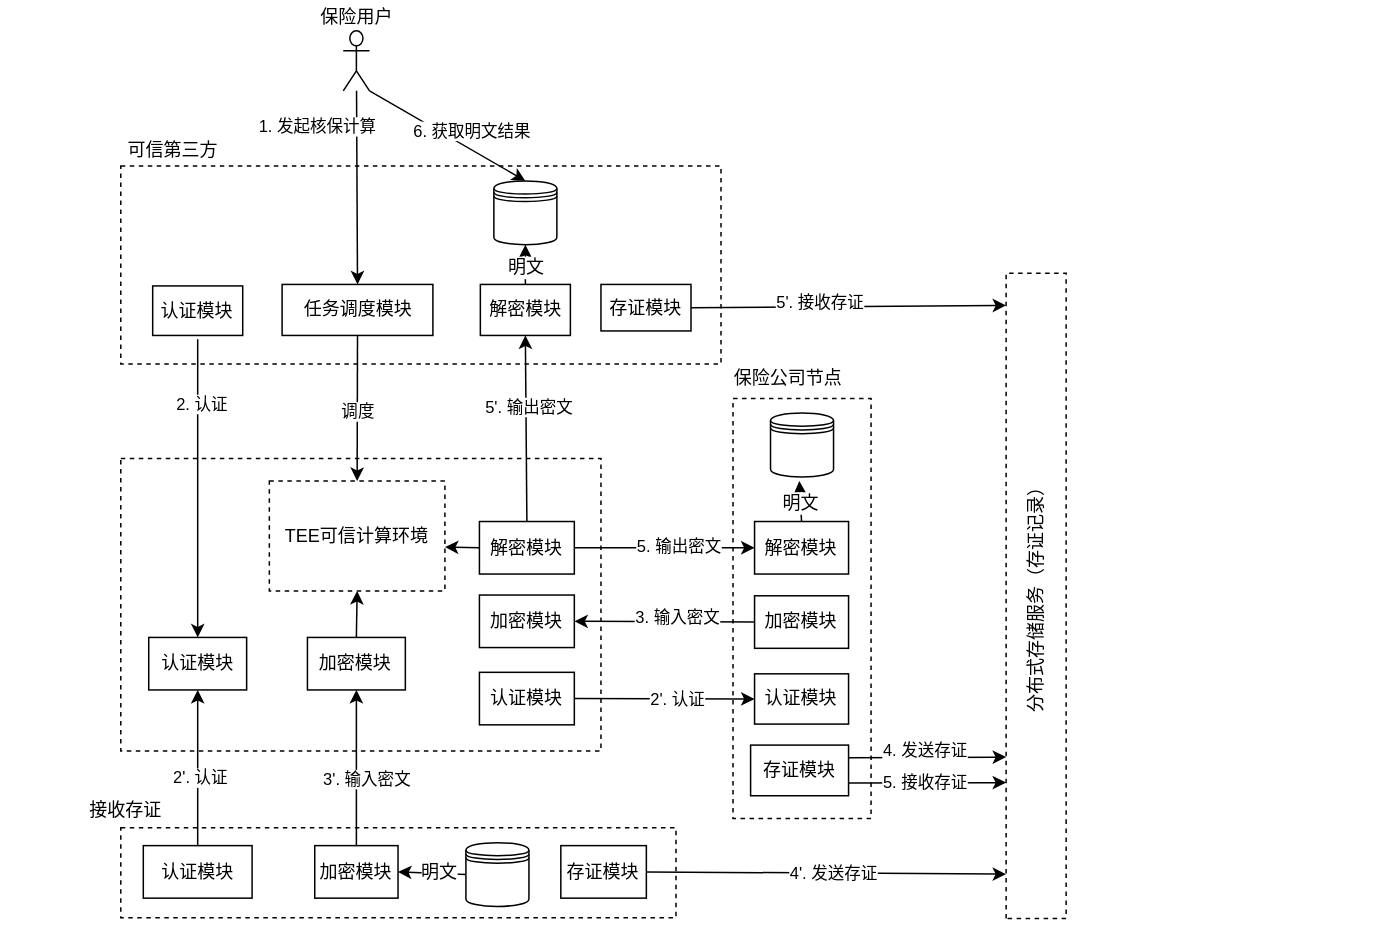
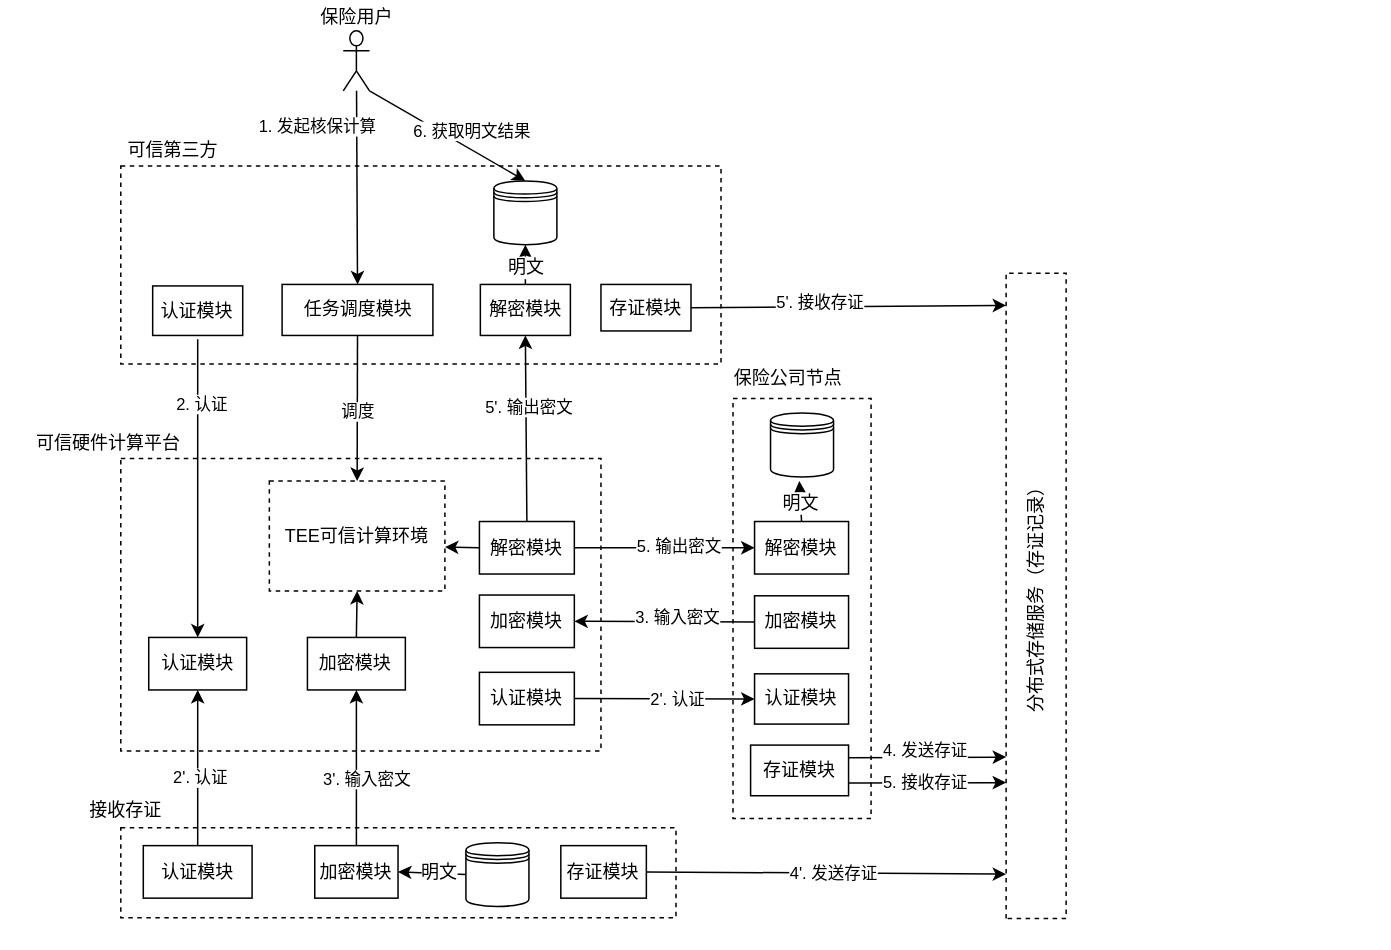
  <mxCell id="0" />
  <mxCell id="1" parent="0" />
  <mxCell id="2" value="" style="rounded=0;whiteSpace=wrap;html=1;dashed=1;" parent="1" vertex="1"><mxGeometry x="80" y="110" width="400" height="132" as="geometry" /></mxCell>
  <mxCell id="3" value="" style="rounded=0;whiteSpace=wrap;html=1;fillColor=none;labelPosition=center;verticalLabelPosition=middle;align=center;verticalAlign=middle;dashed=1;" parent="1" vertex="1"><mxGeometry x="80" y="305" width="320" height="195" as="geometry" /></mxCell>
  <mxCell id="4" value="TEE可信计算环境" style="rounded=0;whiteSpace=wrap;html=1;dashed=1;" parent="1" vertex="1"><mxGeometry x="179" y="320" width="117" height="73.25" as="geometry" /></mxCell>
  <mxCell id="5" value="" style="rounded=0;whiteSpace=wrap;html=1;dashed=1;" parent="1" vertex="1"><mxGeometry x="488" y="265" width="92" height="280" as="geometry" /></mxCell>
  <mxCell id="6" value="" style="rounded=0;whiteSpace=wrap;html=1;dashed=1;" parent="1" vertex="1"><mxGeometry x="80" y="551" width="370" height="60" as="geometry" /></mxCell>
  <mxCell id="7" value="加密模块" style="rounded=0;whiteSpace=wrap;html=1;" parent="1" vertex="1"><mxGeometry x="209.26" y="563" width="55.5" height="35" as="geometry" /></mxCell>
  <mxCell id="8" value="" style="endArrow=classic;html=1;exitX=0.5;exitY=1;exitDx=0;exitDy=0;entryX=0.5;entryY=0;entryDx=0;entryDy=0;" parent="1" source="63" target="4" edge="1"><mxGeometry width="50" height="50" relative="1" as="geometry"><mxPoint x="227.5" y="230" as="sourcePoint" /><mxPoint x="228" y="294" as="targetPoint" /></mxGeometry></mxCell>
  <mxCell id="9" value="调度" style="edgeLabel;html=1;align=center;verticalAlign=middle;resizable=0;points=[];" parent="8" vertex="1" connectable="0"><mxGeometry x="-0.171" y="-2" relative="1" as="geometry"><mxPoint x="2.3" y="10.49" as="offset" /></mxGeometry></mxCell>
  <mxCell id="10" value="" style="endArrow=classic;html=1;entryX=1;entryY=0.5;entryDx=0;entryDy=0;exitX=0;exitY=0.5;exitDx=0;exitDy=0;" parent="1" source="67" target="7" edge="1"><mxGeometry width="50" height="50" relative="1" as="geometry"><mxPoint x="151" y="634.842" as="sourcePoint" /><mxPoint x="116.5" y="481.5" as="targetPoint" /></mxGeometry></mxCell>
  <mxCell id="11" value="明文" style="text;html=1;align=center;verticalAlign=middle;resizable=0;points=[];labelBackgroundColor=#ffffff;" parent="10" vertex="1" connectable="0"><mxGeometry x="-0.142" y="-1" relative="1" as="geometry"><mxPoint as="offset" /></mxGeometry></mxCell>
  <mxCell id="12" value="解密模块" style="rounded=0;whiteSpace=wrap;html=1;" parent="1" vertex="1"><mxGeometry x="502.36" y="347" width="62.64" height="35" as="geometry" /></mxCell>
  <mxCell id="13" value="存证模块" style="rounded=0;whiteSpace=wrap;html=1;fillColor=none;" parent="1" vertex="1"><mxGeometry x="499.72" y="496" width="65.28" height="33.75" as="geometry" /></mxCell>
  <mxCell id="14" value="" style="endArrow=classic;html=1;exitX=0.5;exitY=0;exitDx=0;exitDy=0;" parent="1" source="12" edge="1"><mxGeometry width="50" height="50" relative="1" as="geometry"><mxPoint x="557.5" y="385" as="sourcePoint" /><mxPoint x="532.18" y="320" as="targetPoint" /></mxGeometry></mxCell>
  <mxCell id="15" value="明文" style="text;html=1;align=center;verticalAlign=middle;resizable=0;points=[];labelBackgroundColor=#ffffff;" parent="14" vertex="1" connectable="0"><mxGeometry x="-0.057" relative="1" as="geometry"><mxPoint as="offset" /></mxGeometry></mxCell>
  <mxCell id="16" value="保险公司节点" style="text;html=1;strokeColor=none;fillColor=none;align=center;verticalAlign=middle;whiteSpace=wrap;rounded=0;" parent="1" vertex="1"><mxGeometry x="485" y="242" width="80" height="20" as="geometry" /></mxCell>
  <mxCell id="17" value="分布式存储服务（存证记录）" style="rounded=0;whiteSpace=wrap;html=1;dashed=1;rotation=-90;" parent="1" vertex="1"><mxGeometry x="475" y="376.5" width="430" height="40" as="geometry" /></mxCell>
  <mxCell id="18" value="" style="endArrow=classic;html=1;exitX=1;exitY=0.5;exitDx=0;exitDy=0;" parent="1" source="34" edge="1"><mxGeometry width="50" height="50" relative="1" as="geometry"><mxPoint x="-157.5" y="247.25" as="sourcePoint" /><mxPoint x="670" y="582" as="targetPoint" /></mxGeometry></mxCell>
  <mxCell id="19" value="4'. 发送存证" style="edgeLabel;html=1;align=center;verticalAlign=middle;resizable=0;points=[];" parent="18" vertex="1" connectable="0"><mxGeometry x="0.036" relative="1" as="geometry"><mxPoint as="offset" /></mxGeometry></mxCell>
+ <mxCell id="20" value="可信硬件计算平台" style="text;html=1;strokeColor=none;fillColor=none;align=center;verticalAlign=middle;whiteSpace=wrap;rounded=0;" parent="1" vertex="1"><mxGeometry x="20" y="285" width="104.25" height="20" as="geometry" /></mxCell>
  <mxCell id="21" value="接收存证" style="text;html=1;strokeColor=none;fillColor=none;align=center;verticalAlign=middle;whiteSpace=wrap;rounded=0;" parent="1" vertex="1"><mxGeometry x="43.44" y="529.75" width="80.81" height="20" as="geometry" /></mxCell>
  <mxCell id="22" value="" style="endArrow=classic;html=1;exitX=1;exitY=0.25;exitDx=0;exitDy=0;" parent="1" source="13" edge="1"><mxGeometry width="50" height="50" relative="1" as="geometry"><mxPoint x="689" y="460" as="sourcePoint" /><mxPoint x="670" y="504" as="targetPoint" /></mxGeometry></mxCell>
  <mxCell id="23" value="4. 发送存证" style="edgeLabel;html=1;align=center;verticalAlign=middle;resizable=0;points=[];" parent="22" vertex="1" connectable="0"><mxGeometry x="-0.226" y="-1" relative="1" as="geometry"><mxPoint x="9.74" y="-5.7" as="offset" /></mxGeometry></mxCell>
  <mxCell id="24" value="" style="endArrow=classic;html=1;exitX=0.5;exitY=0;exitDx=0;exitDy=0;entryX=0.5;entryY=1;entryDx=0;entryDy=0;" parent="1" source="7" target="29" edge="1"><mxGeometry width="50" height="50" relative="1" as="geometry"><mxPoint x="20" y="400" as="sourcePoint" /><mxPoint x="70" y="350" as="targetPoint" /></mxGeometry></mxCell>
  <mxCell id="25" value="3'. 输入密文" style="edgeLabel;html=1;align=center;verticalAlign=middle;resizable=0;points=[];" parent="24" vertex="1" connectable="0"><mxGeometry x="-0.135" y="2" relative="1" as="geometry"><mxPoint x="8" as="offset" /></mxGeometry></mxCell>
  <mxCell id="26" value="认证模块" style="rounded=0;whiteSpace=wrap;html=1;" parent="1" vertex="1"><mxGeometry x="95" y="563" width="72.5" height="35" as="geometry" /></mxCell>
  <mxCell id="27" value="认证模块" style="rounded=0;whiteSpace=wrap;html=1;" parent="1" vertex="1"><mxGeometry x="98.62" y="424.25" width="65.25" height="35" as="geometry" /></mxCell>
  <mxCell id="28" value="认证模块" style="rounded=0;whiteSpace=wrap;html=1;" parent="1" vertex="1"><mxGeometry x="502.36" y="448.5" width="62.64" height="33.5" as="geometry" /></mxCell>
  <mxCell id="29" value="加密模块" style="rounded=0;whiteSpace=wrap;html=1;" parent="1" vertex="1"><mxGeometry x="204.38" y="424.25" width="65.25" height="35" as="geometry" /></mxCell>
  <mxCell id="30" value="加密模块" style="rounded=0;whiteSpace=wrap;html=1;" parent="1" vertex="1"><mxGeometry x="319" y="396" width="63.25" height="35" as="geometry" /></mxCell>
  <mxCell id="31" value="解密模块" style="rounded=0;whiteSpace=wrap;html=1;" parent="1" vertex="1"><mxGeometry x="319" y="347" width="63.25" height="35" as="geometry" /></mxCell>
  <mxCell id="32" value="" style="endArrow=classic;html=1;exitX=0.5;exitY=0;exitDx=0;exitDy=0;entryX=0.5;entryY=1;entryDx=0;entryDy=0;" parent="1" source="26" target="27" edge="1"><mxGeometry width="50" height="50" relative="1" as="geometry"><mxPoint x="-147.5" y="421.75" as="sourcePoint" /><mxPoint x="90" y="368.08" as="targetPoint" /></mxGeometry></mxCell>
  <mxCell id="33" value="2'. 认证" style="edgeLabel;html=1;align=center;verticalAlign=middle;resizable=0;points=[];" parent="32" vertex="1" connectable="0"><mxGeometry x="-0.309" y="4" relative="1" as="geometry"><mxPoint x="5" y="-10" as="offset" /></mxGeometry></mxCell>
  <mxCell id="34" value="存证模块" style="rounded=0;whiteSpace=wrap;html=1;" parent="1" vertex="1"><mxGeometry x="373.25" y="563" width="57" height="35" as="geometry" /></mxCell>
  <mxCell id="35" value="" style="endArrow=classic;html=1;entryX=0;entryY=0.5;entryDx=0;entryDy=0;exitX=1;exitY=0.5;exitDx=0;exitDy=0;" parent="1" source="31" target="12" edge="1"><mxGeometry width="50" height="50" relative="1" as="geometry"><mxPoint x="622.36" y="421" as="sourcePoint" /><mxPoint x="665" y="385" as="targetPoint" /></mxGeometry></mxCell>
  <mxCell id="36" value="5. 输出密文" style="edgeLabel;html=1;align=center;verticalAlign=middle;resizable=0;points=[];" parent="35" vertex="1" connectable="0"><mxGeometry x="-0.154" y="3" relative="1" as="geometry"><mxPoint x="17.78" y="2.14" as="offset" /></mxGeometry></mxCell>
  <mxCell id="37" value="" style="endArrow=classic;html=1;entryX=0;entryY=0.5;entryDx=0;entryDy=0;exitX=1;exitY=0.5;exitDx=0;exitDy=0;" parent="1" source="50" target="28" edge="1"><mxGeometry width="50" height="50" relative="1" as="geometry"><mxPoint x="415.25" y="345" as="sourcePoint" /><mxPoint x="620" y="367.5" as="targetPoint" /></mxGeometry></mxCell>
  <mxCell id="38" value="2'. 认证" style="edgeLabel;html=1;align=center;verticalAlign=middle;resizable=0;points=[];" parent="37" vertex="1" connectable="0"><mxGeometry x="-0.23" y="1" relative="1" as="geometry"><mxPoint x="21.75" y="1.15" as="offset" /></mxGeometry></mxCell>
  <mxCell id="39" value="" style="endArrow=classic;html=1;exitX=0.5;exitY=0;exitDx=0;exitDy=0;entryX=0.5;entryY=1;entryDx=0;entryDy=0;" parent="1" source="29" target="4" edge="1"><mxGeometry width="50" height="50" relative="1" as="geometry"><mxPoint x="212" y="440" as="sourcePoint" /><mxPoint x="262" y="390" as="targetPoint" /></mxGeometry></mxCell>
  <mxCell id="40" value="" style="endArrow=classic;html=1;exitX=0;exitY=0.5;exitDx=0;exitDy=0;entryX=1;entryY=0.601;entryDx=0;entryDy=0;entryPerimeter=0;" parent="1" source="31" target="4" edge="1"><mxGeometry width="50" height="50" relative="1" as="geometry"><mxPoint x="212" y="440" as="sourcePoint" /><mxPoint x="299" y="368" as="targetPoint" /></mxGeometry></mxCell>
  <mxCell id="41" value="保险用户" style="shape=umlActor;verticalLabelPosition=top;labelBackgroundColor=#ffffff;verticalAlign=bottom;html=1;outlineConnect=0;labelPosition=center;align=center;" parent="1" vertex="1"><mxGeometry x="228.26" y="20" width="17.5" height="40" as="geometry" /></mxCell>
  <mxCell id="42" value="" style="endArrow=classic;html=1;entryX=1;entryY=0.5;entryDx=0;entryDy=0;exitX=0;exitY=0.5;exitDx=0;exitDy=0;" parent="1" source="53" target="30" edge="1"><mxGeometry width="50" height="50" relative="1" as="geometry"><mxPoint x="570" y="337" as="sourcePoint" /><mxPoint x="250" y="290" as="targetPoint" /></mxGeometry></mxCell>
  <mxCell id="43" value="3. 输入密文" style="edgeLabel;html=1;align=center;verticalAlign=middle;resizable=0;points=[];" parent="42" vertex="1" connectable="0"><mxGeometry x="0.129" y="-3" relative="1" as="geometry"><mxPoint x="16" as="offset" /></mxGeometry></mxCell>
  <mxCell id="44" value="解密模块" style="rounded=0;whiteSpace=wrap;html=1;" parent="1" vertex="1"><mxGeometry x="319.62" y="189" width="60" height="34" as="geometry" /></mxCell>
  <mxCell id="45" value="认证模块" style="rounded=0;whiteSpace=wrap;html=1;fillColor=none;" parent="1" vertex="1"><mxGeometry x="101.25" y="190" width="60" height="33" as="geometry" /></mxCell>
  <mxCell id="46" value="" style="endArrow=classic;html=1;exitX=0.5;exitY=0;exitDx=0;exitDy=0;entryX=0.5;entryY=1;entryDx=0;entryDy=0;" parent="1" source="44" target="56" edge="1"><mxGeometry width="50" height="50" relative="1" as="geometry"><mxPoint x="92.5" y="168.5" as="sourcePoint" /><mxPoint x="202.57" y="155.5" as="targetPoint" /></mxGeometry></mxCell>
  <mxCell id="47" value="明文" style="text;html=1;align=center;verticalAlign=middle;resizable=0;points=[];labelBackgroundColor=#ffffff;" parent="46" vertex="1" connectable="0"><mxGeometry x="-0.057" relative="1" as="geometry"><mxPoint as="offset" /></mxGeometry></mxCell>
  <mxCell id="48" value="可信第三方" style="text;html=1;strokeColor=none;fillColor=none;align=center;verticalAlign=middle;whiteSpace=wrap;rounded=0;" parent="1" vertex="1"><mxGeometry x="80" y="90" width="70.39" height="20" as="geometry" /></mxCell>
  <mxCell id="49" value="存证模块" style="rounded=0;whiteSpace=wrap;html=1;" parent="1" vertex="1"><mxGeometry x="400" y="189" width="60" height="31" as="geometry" /></mxCell>
  <mxCell id="50" value="认证模块" style="rounded=0;whiteSpace=wrap;html=1;" parent="1" vertex="1"><mxGeometry x="319" y="447.5" width="63.25" height="35" as="geometry" /></mxCell>
  <mxCell id="51" value="" style="endArrow=classic;html=1;exitX=0.5;exitY=0;exitDx=0;exitDy=0;entryX=0.5;entryY=1;entryDx=0;entryDy=0;" parent="1" source="31" target="44" edge="1"><mxGeometry width="50" height="50" relative="1" as="geometry"><mxPoint x="200" y="270" as="sourcePoint" /><mxPoint x="307.62" y="215" as="targetPoint" /></mxGeometry></mxCell>
  <mxCell id="52" value="5'. 输出密文" style="edgeLabel;html=1;align=center;verticalAlign=middle;resizable=0;points=[];" parent="51" vertex="1" connectable="0"><mxGeometry x="-0.464" y="-1" relative="1" as="geometry"><mxPoint y="-43" as="offset" /></mxGeometry></mxCell>
  <mxCell id="53" value="加密模块" style="rounded=0;whiteSpace=wrap;html=1;" parent="1" vertex="1"><mxGeometry x="502.36" y="396.5" width="62.64" height="35" as="geometry" /></mxCell>
  <mxCell id="54" value="" style="endArrow=classic;html=1;entryX=0.5;entryY=0;entryDx=0;entryDy=0;" parent="1" source="41" target="63" edge="1"><mxGeometry width="50" height="50" relative="1" as="geometry"><mxPoint x="105" y="330" as="sourcePoint" /><mxPoint x="227.157" y="189" as="targetPoint" /></mxGeometry></mxCell>
  <mxCell id="55" value="1. 发起核保计算" style="edgeLabel;html=1;align=center;verticalAlign=middle;resizable=0;points=[];" parent="54" vertex="1" connectable="0"><mxGeometry x="-0.442" y="-1" relative="1" as="geometry"><mxPoint x="-26" y="-13" as="offset" /></mxGeometry></mxCell>
  <mxCell id="56" value="" style="shape=datastore;whiteSpace=wrap;html=1;" parent="1" vertex="1"><mxGeometry x="328.62" y="120" width="42" height="42.5" as="geometry" /></mxCell>
  <mxCell id="57" value="" style="endArrow=classic;html=1;entryX=0.5;entryY=0;entryDx=0;entryDy=0;exitX=1;exitY=1;exitDx=0;exitDy=0;exitPerimeter=0;" parent="1" source="41" target="56" edge="1"><mxGeometry width="50" height="50" relative="1" as="geometry"><mxPoint x="228" y="40" as="sourcePoint" /><mxPoint x="370" y="280" as="targetPoint" /></mxGeometry></mxCell>
  <mxCell id="58" value="6. 获取明文结果" style="edgeLabel;html=1;align=center;verticalAlign=middle;resizable=0;points=[];" parent="57" vertex="1" connectable="0"><mxGeometry x="-0.212" relative="1" as="geometry"><mxPoint x="27" y="3" as="offset" /></mxGeometry></mxCell>
  <mxCell id="59" value="" style="endArrow=classic;html=1;exitX=0.5;exitY=1;exitDx=0;exitDy=0;entryX=0.5;entryY=0;entryDx=0;entryDy=0;" parent="1" target="27" edge="1"><mxGeometry width="50" height="50" relative="1" as="geometry"><mxPoint x="131.25" y="225.5" as="sourcePoint" /><mxPoint x="131.245" y="409.25" as="targetPoint" /></mxGeometry></mxCell>
  <mxCell id="60" value="2. 认证" style="edgeLabel;html=1;align=center;verticalAlign=middle;resizable=0;points=[];" parent="59" vertex="1" connectable="0"><mxGeometry x="-0.099" y="2" relative="1" as="geometry"><mxPoint y="-47" as="offset" /></mxGeometry></mxCell>
  <mxCell id="61" value="" style="endArrow=classic;html=1;exitX=1;exitY=0.5;exitDx=0;exitDy=0;" parent="1" source="49" edge="1"><mxGeometry width="50" height="50" relative="1" as="geometry"><mxPoint x="320" y="390" as="sourcePoint" /><mxPoint x="670" y="203" as="targetPoint" /></mxGeometry></mxCell>
  <mxCell id="62" value="5'. 接收存证" style="edgeLabel;html=1;align=center;verticalAlign=middle;resizable=0;points=[];" parent="61" vertex="1" connectable="0"><mxGeometry x="-0.182" y="3" relative="1" as="geometry"><mxPoint as="offset" /></mxGeometry></mxCell>
  <mxCell id="63" value="任务调度模块" style="rounded=0;whiteSpace=wrap;html=1;" parent="1" vertex="1"><mxGeometry x="187.5" y="189" width="100.5" height="34" as="geometry" /></mxCell>
  <mxCell id="64" value="" style="endArrow=classic;html=1;exitX=1;exitY=0.75;exitDx=0;exitDy=0;" parent="1" source="13" edge="1"><mxGeometry width="50" height="50" relative="1" as="geometry"><mxPoint x="689" y="466" as="sourcePoint" /><mxPoint x="670" y="521" as="targetPoint" /></mxGeometry></mxCell>
  <mxCell id="65" value="5. 接收存证" style="edgeLabel;html=1;align=center;verticalAlign=middle;resizable=0;points=[];" parent="64" vertex="1" connectable="0"><mxGeometry x="-0.226" y="-1" relative="1" as="geometry"><mxPoint x="9.71" y="-1.84" as="offset" /></mxGeometry></mxCell>
  <mxCell id="66" value="" style="shape=datastore;whiteSpace=wrap;html=1;" vertex="1" parent="1"><mxGeometry x="513" y="274.75" width="42" height="42.5" as="geometry" /></mxCell>
  <mxCell id="67" value="" style="shape=datastore;whiteSpace=wrap;html=1;" vertex="1" parent="1"><mxGeometry x="310" y="561" width="42" height="42.5" as="geometry" /></mxCell>
